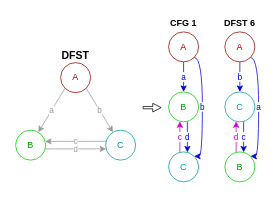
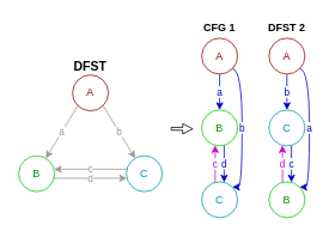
  <mxCell id="0" />
  <mxCell id="1" parent="0" />
  <mxCell id="2" value="a" style="rounded=0;orthogonalLoop=1;jettySize=auto;html=1;exitX=0;exitY=1;exitDx=0;exitDy=0;strokeColor=#999999;fontColor=#999999;" parent="1" source="4" target="6" edge="1"><mxGeometry relative="1" as="geometry" /></mxCell>
  <mxCell id="3" value="b" style="edgeStyle=none;rounded=0;orthogonalLoop=1;jettySize=auto;html=1;exitX=1;exitY=1;exitDx=0;exitDy=0;strokeColor=#999999;fontColor=#999999;" parent="1" source="4" target="8" edge="1"><mxGeometry relative="1" as="geometry" /></mxCell>
  <mxCell id="4" value="A" style="ellipse;whiteSpace=wrap;html=1;aspect=fixed;strokeColor=#990000;fontColor=#990000;" parent="1" vertex="1"><mxGeometry x="80" y="83" width="40" height="40" as="geometry" /></mxCell>
  <mxCell id="5" value="d" style="edgeStyle=orthogonalEdgeStyle;curved=1;rounded=0;orthogonalLoop=1;jettySize=auto;html=1;strokeColor=#999999;fontColor=#999999;" parent="1" source="6" target="8" edge="1"><mxGeometry relative="1" as="geometry"><Array as="points"><mxPoint x="100" y="198" /><mxPoint x="100" y="198" /></Array></mxGeometry></mxCell>
  <mxCell id="6" value="B" style="ellipse;whiteSpace=wrap;html=1;aspect=fixed;strokeColor=#00CC00;fontColor=#009900;" parent="1" vertex="1"><mxGeometry x="20" y="173" width="40" height="40" as="geometry" /></mxCell>
  <mxCell id="7" value="c" style="edgeStyle=orthogonalEdgeStyle;curved=1;rounded=0;orthogonalLoop=1;jettySize=auto;html=1;strokeColor=#999999;fontColor=#999999;" parent="1" source="8" target="6" edge="1"><mxGeometry relative="1" as="geometry"><Array as="points"><mxPoint x="99" y="188" /><mxPoint x="99" y="188" /></Array></mxGeometry></mxCell>
  <mxCell id="8" value="C" style="ellipse;whiteSpace=wrap;html=1;aspect=fixed;strokeColor=#009999;fontColor=#009999;" parent="1" vertex="1"><mxGeometry x="140" y="173" width="40" height="40" as="geometry" /></mxCell>
  <mxCell id="9" value="&lt;b&gt;&lt;font style=&quot;font-size: 14px&quot;&gt;DFST&lt;/font&gt;&lt;/b&gt;" style="text;html=1;strokeColor=none;fillColor=none;align=center;verticalAlign=middle;whiteSpace=wrap;rounded=0;" parent="1" vertex="1"><mxGeometry x="75" y="63" width="50" height="20" as="geometry" /></mxCell>
  <mxCell id="10" value="&lt;b&gt;CFG 1&lt;/b&gt;" style="text;html=1;strokeColor=none;fillColor=none;align=center;verticalAlign=middle;whiteSpace=wrap;rounded=0;" parent="1" vertex="1"><mxGeometry x="218.97" y="20" width="50" height="20" as="geometry" /></mxCell>
  <mxCell id="11" value="a" style="edgeStyle=orthogonalEdgeStyle;curved=1;rounded=0;orthogonalLoop=1;jettySize=auto;html=1;strokeColor=#0000CC;fontColor=#0000CC;" parent="1" source="13" target="15" edge="1"><mxGeometry relative="1" as="geometry" /></mxCell>
  <mxCell id="12" value="b" style="edgeStyle=orthogonalEdgeStyle;orthogonalLoop=1;jettySize=auto;html=1;exitX=1;exitY=1;exitDx=0;exitDy=0;entryX=1;entryY=0;entryDx=0;entryDy=0;strokeColor=#0000CC;fontColor=#0000CC;curved=1;" parent="1" source="13" target="17" edge="1"><mxGeometry relative="1" as="geometry"><Array as="points"><mxPoint x="268.97" y="76" /><mxPoint x="268.97" y="208" /></Array></mxGeometry></mxCell>
  <mxCell id="13" value="A" style="ellipse;whiteSpace=wrap;html=1;aspect=fixed;strokeColor=#990000;fontColor=#990000;" parent="1" vertex="1"><mxGeometry x="223.97" y="42" width="40" height="40" as="geometry" /></mxCell>
  <mxCell id="14" value="d" style="edgeStyle=orthogonalEdgeStyle;curved=1;rounded=0;orthogonalLoop=1;jettySize=auto;html=1;strokeColor=#0000CC;fontColor=#0000CC;" parent="1" source="15" target="17" edge="1"><mxGeometry relative="1" as="geometry"><Array as="points"><mxPoint x="248.97" y="182" /><mxPoint x="248.97" y="182" /></Array></mxGeometry></mxCell>
  <mxCell id="15" value="B" style="ellipse;whiteSpace=wrap;html=1;aspect=fixed;strokeColor=#00CC00;fontColor=#009900;" parent="1" vertex="1"><mxGeometry x="223.97" y="122" width="40" height="40" as="geometry" /></mxCell>
  <mxCell id="16" value="c" style="edgeStyle=orthogonalEdgeStyle;curved=1;rounded=0;orthogonalLoop=1;jettySize=auto;html=1;strokeColor=#CC00CC;fontColor=#CC00CC;" parent="1" source="17" target="15" edge="1"><mxGeometry relative="1" as="geometry"><Array as="points"><mxPoint x="238.97" y="182" /><mxPoint x="238.97" y="182" /></Array></mxGeometry></mxCell>
  <mxCell id="17" value="C" style="ellipse;whiteSpace=wrap;html=1;aspect=fixed;strokeColor=#009999;fontColor=#009999;" parent="1" vertex="1"><mxGeometry x="223.97" y="202" width="40" height="40" as="geometry" /></mxCell>
- <mxCell id="18" value="&lt;b&gt;DFST 6&lt;/b&gt;" style="text;html=1;strokeColor=none;fillColor=none;align=center;verticalAlign=middle;whiteSpace=wrap;rounded=0;" parent="1" vertex="1"><mxGeometry x="293.97" y="20" width="50" height="20" as="geometry" /></mxCell>
+ <mxCell id="18" value="&lt;b&gt;DFST 2&lt;/b&gt;" style="text;html=1;strokeColor=none;fillColor=none;align=center;verticalAlign=middle;whiteSpace=wrap;rounded=0;" parent="1" vertex="1"><mxGeometry x="293.97" y="20" width="50" height="20" as="geometry" /></mxCell>
  <mxCell id="19" value="b" style="edgeStyle=orthogonalEdgeStyle;curved=1;rounded=0;orthogonalLoop=1;jettySize=auto;html=1;strokeColor=#0000CC;fontColor=#0000CC;" parent="1" source="21" target="23" edge="1"><mxGeometry relative="1" as="geometry" /></mxCell>
  <mxCell id="20" value="a" style="edgeStyle=orthogonalEdgeStyle;curved=1;rounded=0;orthogonalLoop=1;jettySize=auto;html=1;exitX=1;exitY=1;exitDx=0;exitDy=0;entryX=1;entryY=0;entryDx=0;entryDy=0;strokeColor=#0000CC;fontColor=#0000CC;" parent="1" source="21" target="25" edge="1"><mxGeometry relative="1" as="geometry"><Array as="points"><mxPoint x="343.97" y="76" /><mxPoint x="343.97" y="208" /></Array></mxGeometry></mxCell>
  <mxCell id="21" value="A" style="ellipse;whiteSpace=wrap;html=1;aspect=fixed;strokeColor=#990000;fontColor=#990000;" parent="1" vertex="1"><mxGeometry x="298.97" y="42" width="40" height="40" as="geometry" /></mxCell>
  <mxCell id="22" value="c" style="edgeStyle=orthogonalEdgeStyle;curved=1;rounded=0;orthogonalLoop=1;jettySize=auto;html=1;strokeColor=#0000CC;fontColor=#0000CC;" parent="1" source="23" target="25" edge="1"><mxGeometry relative="1" as="geometry"><Array as="points"><mxPoint x="323.97" y="182" /><mxPoint x="323.97" y="182" /></Array></mxGeometry></mxCell>
  <mxCell id="23" value="C" style="ellipse;whiteSpace=wrap;html=1;aspect=fixed;strokeColor=#009999;fontColor=#009999;" parent="1" vertex="1"><mxGeometry x="298.97" y="122" width="40" height="40" as="geometry" /></mxCell>
  <mxCell id="24" value="d" style="edgeStyle=orthogonalEdgeStyle;curved=1;rounded=0;orthogonalLoop=1;jettySize=auto;html=1;strokeColor=#CC00CC;fontColor=#CC00CC;" parent="1" source="25" target="23" edge="1"><mxGeometry relative="1" as="geometry"><Array as="points"><mxPoint x="313.97" y="182" /><mxPoint x="313.97" y="182" /></Array></mxGeometry></mxCell>
  <mxCell id="25" value="B" style="ellipse;whiteSpace=wrap;html=1;aspect=fixed;strokeColor=#00CC00;fontColor=#009900;" parent="1" vertex="1"><mxGeometry x="298.97" y="202" width="40" height="40" as="geometry" /></mxCell>
  <mxCell id="26" value="" style="html=1;shadow=0;dashed=0;align=center;verticalAlign=middle;shape=mxgraph.arrows2.arrow;dy=0.73;dx=11.14;notch=0;fontColor=#000000;strokeColor=default;fillColor=none;" parent="1" vertex="1"><mxGeometry x="190" y="137.25" width="24" height="11.5" as="geometry" /></mxCell>
